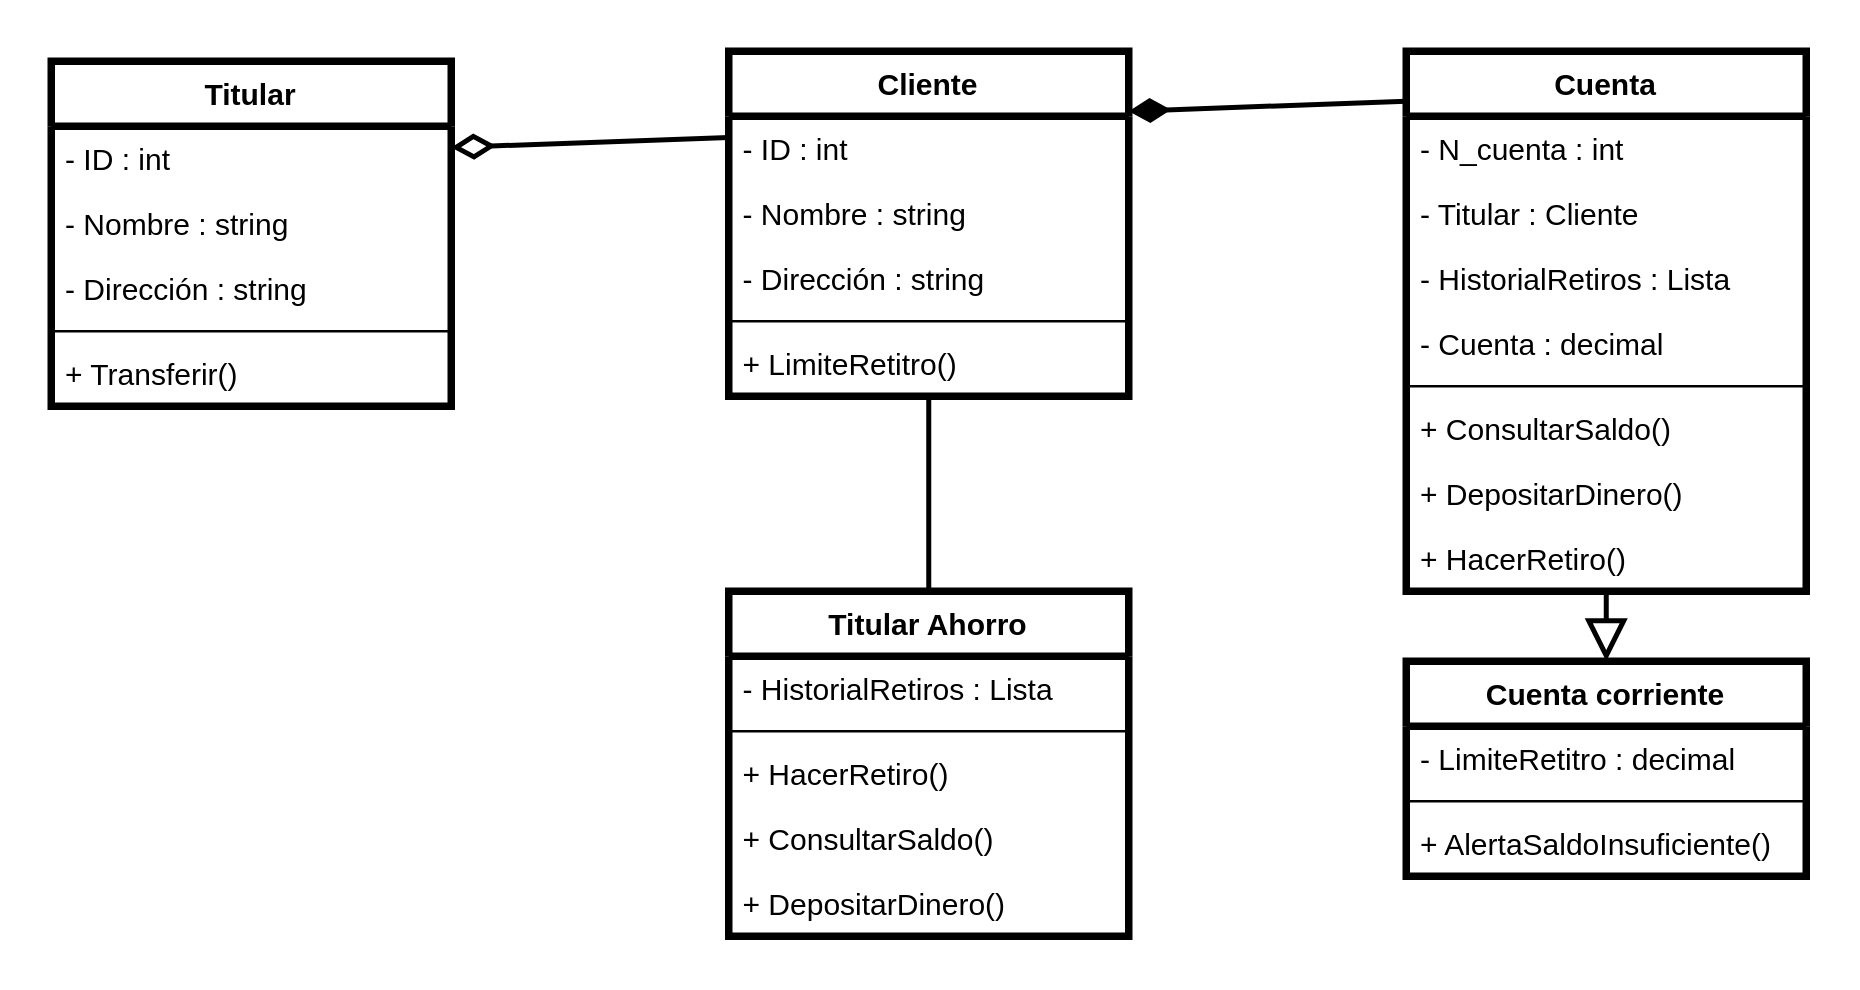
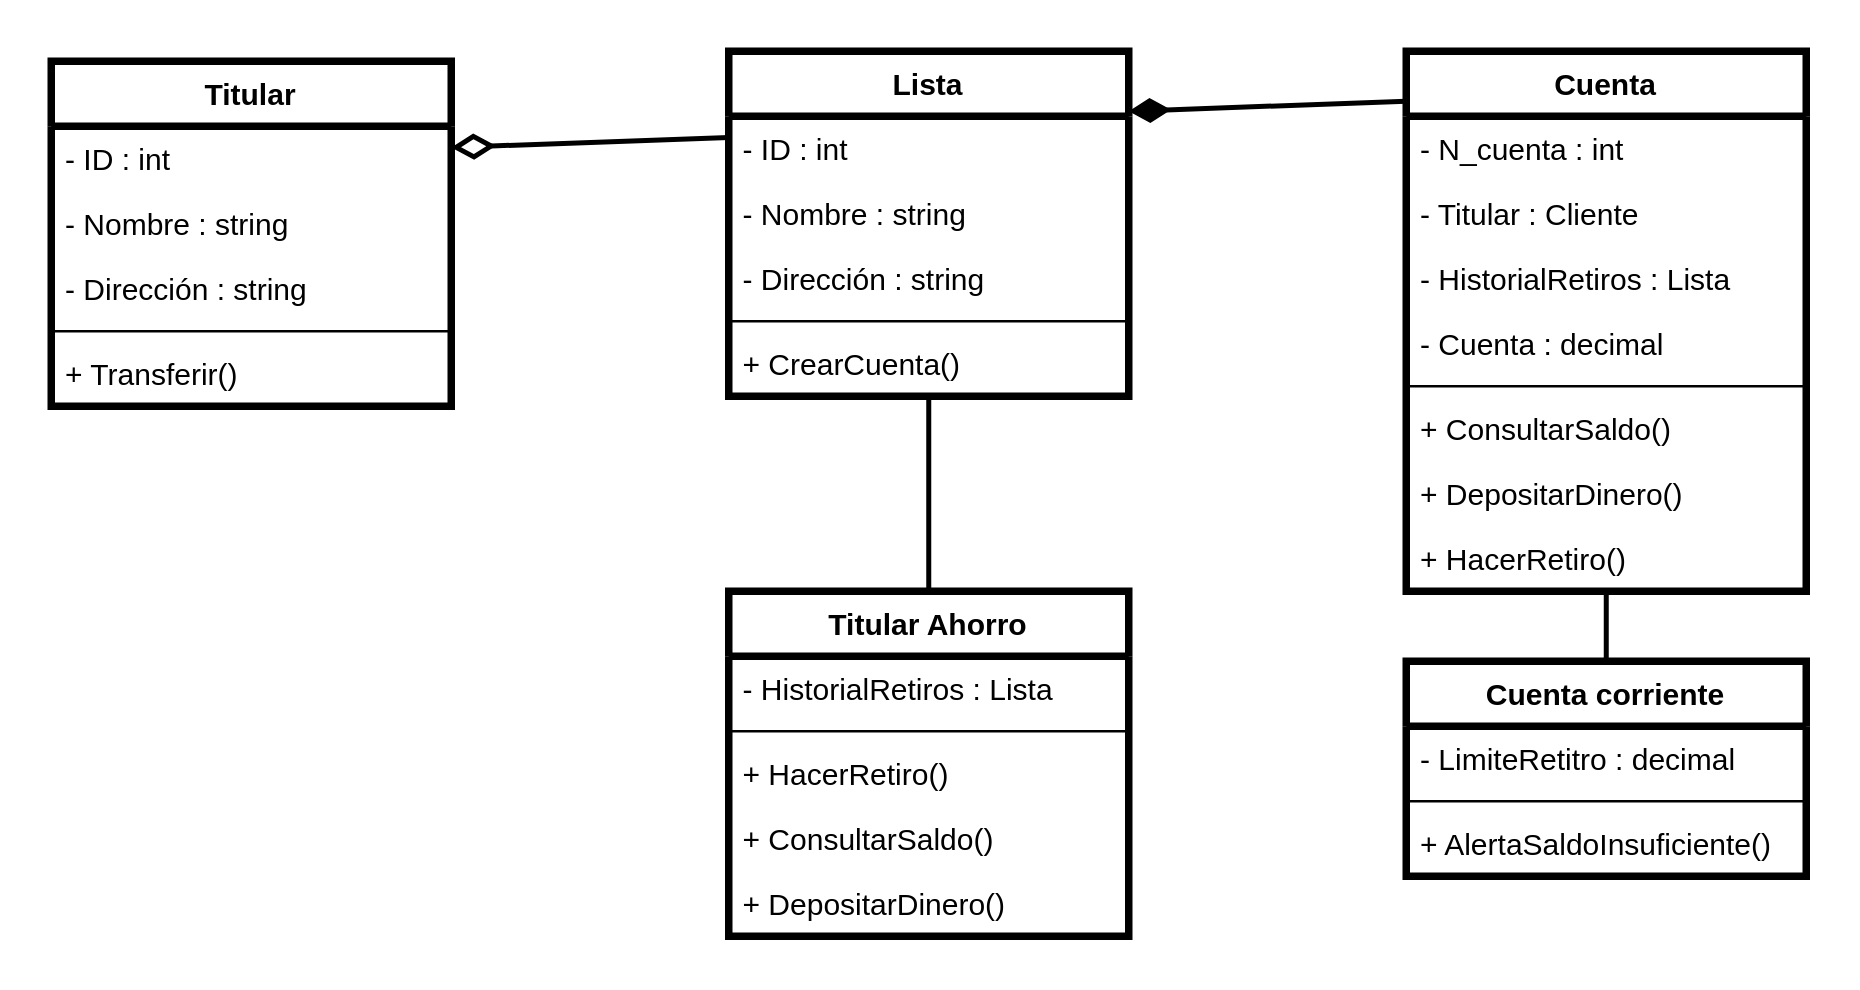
  <mxCell id="0" />
  <mxCell id="1" parent="0" />
  <mxCell id="2" value="Titular" style="swimlane;fontStyle=1;align=center;verticalAlign=top;childLayout=stackLayout;horizontal=1;startSize=26;horizontalStack=0;resizeParent=1;resizeParentMax=0;resizeLast=0;collapsible=1;marginBottom=0;strokeWidth=3;" vertex="1" parent="1"><mxGeometry x="20" y="24" width="160" height="138" as="geometry" /></mxCell>
  <mxCell id="3" value="- ID : int" style="text;strokeColor=none;fillColor=none;align=left;verticalAlign=top;spacingLeft=4;spacingRight=4;overflow=hidden;rotatable=0;points=[[0,0.5],[1,0.5]];portConstraint=eastwest;strokeWidth=3;" vertex="1" parent="2"><mxGeometry y="26" width="160" height="26" as="geometry" /></mxCell>
  <mxCell id="4" value="- Nombre : string" style="text;strokeColor=none;fillColor=none;align=left;verticalAlign=top;spacingLeft=4;spacingRight=4;overflow=hidden;rotatable=0;points=[[0,0.5],[1,0.5]];portConstraint=eastwest;strokeWidth=3;" vertex="1" parent="2"><mxGeometry y="52" width="160" height="26" as="geometry" /></mxCell>
  <mxCell id="5" value="- Dirección : string" style="text;strokeColor=none;fillColor=none;align=left;verticalAlign=top;spacingLeft=4;spacingRight=4;overflow=hidden;rotatable=0;points=[[0,0.5],[1,0.5]];portConstraint=eastwest;strokeWidth=3;" vertex="1" parent="2"><mxGeometry y="78" width="160" height="26" as="geometry" /></mxCell>
  <mxCell id="6" value="" style="line;strokeWidth=1;fillColor=none;align=left;verticalAlign=middle;spacingTop=-1;spacingLeft=3;spacingRight=3;rotatable=0;labelPosition=right;points=[];portConstraint=eastwest;strokeColor=inherit;" vertex="1" parent="2"><mxGeometry y="104" width="160" height="8" as="geometry" /></mxCell>
  <mxCell id="7" value="+ Transferir()" style="text;strokeColor=none;fillColor=none;align=left;verticalAlign=top;spacingLeft=4;spacingRight=4;overflow=hidden;rotatable=0;points=[[0,0.5],[1,0.5]];portConstraint=eastwest;strokeWidth=3;" vertex="1" parent="2"><mxGeometry y="112" width="160" height="26" as="geometry" /></mxCell>
- <mxCell id="8" value="Cliente" style="swimlane;fontStyle=1;align=center;verticalAlign=top;childLayout=stackLayout;horizontal=1;startSize=26;horizontalStack=0;resizeParent=1;resizeParentMax=0;resizeLast=0;collapsible=1;marginBottom=0;strokeWidth=3;" vertex="1" parent="1"><mxGeometry x="291" y="20" width="160" height="138" as="geometry" /></mxCell>
+ <mxCell id="8" value="Lista" style="swimlane;fontStyle=1;align=center;verticalAlign=top;childLayout=stackLayout;horizontal=1;startSize=26;horizontalStack=0;resizeParent=1;resizeParentMax=0;resizeLast=0;collapsible=1;marginBottom=0;strokeWidth=3;" vertex="1" parent="1"><mxGeometry x="291" y="20" width="160" height="138" as="geometry" /></mxCell>
  <mxCell id="9" value="- ID : int" style="text;strokeColor=none;fillColor=none;align=left;verticalAlign=top;spacingLeft=4;spacingRight=4;overflow=hidden;rotatable=0;points=[[0,0.5],[1,0.5]];portConstraint=eastwest;strokeWidth=3;" vertex="1" parent="8"><mxGeometry y="26" width="160" height="26" as="geometry" /></mxCell>
  <mxCell id="10" value="- Nombre : string" style="text;strokeColor=none;fillColor=none;align=left;verticalAlign=top;spacingLeft=4;spacingRight=4;overflow=hidden;rotatable=0;points=[[0,0.5],[1,0.5]];portConstraint=eastwest;strokeWidth=3;" vertex="1" parent="8"><mxGeometry y="52" width="160" height="26" as="geometry" /></mxCell>
  <mxCell id="11" value="- Dirección : string" style="text;strokeColor=none;fillColor=none;align=left;verticalAlign=top;spacingLeft=4;spacingRight=4;overflow=hidden;rotatable=0;points=[[0,0.5],[1,0.5]];portConstraint=eastwest;strokeWidth=3;" vertex="1" parent="8"><mxGeometry y="78" width="160" height="26" as="geometry" /></mxCell>
  <mxCell id="12" value="" style="line;strokeWidth=1;fillColor=none;align=left;verticalAlign=middle;spacingTop=-1;spacingLeft=3;spacingRight=3;rotatable=0;labelPosition=right;points=[];portConstraint=eastwest;strokeColor=inherit;" vertex="1" parent="8"><mxGeometry y="104" width="160" height="8" as="geometry" /></mxCell>
- <mxCell id="13" value="+ LimiteRetitro()" style="text;strokeColor=none;fillColor=none;align=left;verticalAlign=top;spacingLeft=4;spacingRight=4;overflow=hidden;rotatable=0;points=[[0,0.5],[1,0.5]];portConstraint=eastwest;strokeWidth=3;" vertex="1" parent="8"><mxGeometry y="112" width="160" height="26" as="geometry" /></mxCell>
+ <mxCell id="13" value="+ CrearCuenta()" style="text;strokeColor=none;fillColor=none;align=left;verticalAlign=top;spacingLeft=4;spacingRight=4;overflow=hidden;rotatable=0;points=[[0,0.5],[1,0.5]];portConstraint=eastwest;strokeWidth=3;" vertex="1" parent="8"><mxGeometry y="112" width="160" height="26" as="geometry" /></mxCell>
  <mxCell id="14" value="Titular Ahorro" style="swimlane;fontStyle=1;align=center;verticalAlign=top;childLayout=stackLayout;horizontal=1;startSize=26;horizontalStack=0;resizeParent=1;resizeParentMax=0;resizeLast=0;collapsible=1;marginBottom=0;strokeWidth=3;" vertex="1" parent="1"><mxGeometry x="291" y="236" width="160" height="138" as="geometry" /></mxCell>
  <mxCell id="15" value="- HistorialRetiros : Lista" style="text;strokeColor=none;fillColor=none;align=left;verticalAlign=top;spacingLeft=4;spacingRight=4;overflow=hidden;rotatable=0;points=[[0,0.5],[1,0.5]];portConstraint=eastwest;strokeWidth=3;" vertex="1" parent="14"><mxGeometry y="26" width="160" height="26" as="geometry" /></mxCell>
  <mxCell id="16" value="" style="line;strokeWidth=1;fillColor=none;align=left;verticalAlign=middle;spacingTop=-1;spacingLeft=3;spacingRight=3;rotatable=0;labelPosition=right;points=[];portConstraint=eastwest;strokeColor=inherit;" vertex="1" parent="14"><mxGeometry y="52" width="160" height="8" as="geometry" /></mxCell>
  <mxCell id="17" value="+ HacerRetiro()" style="text;strokeColor=none;fillColor=none;align=left;verticalAlign=top;spacingLeft=4;spacingRight=4;overflow=hidden;rotatable=0;points=[[0,0.5],[1,0.5]];portConstraint=eastwest;strokeWidth=3;" vertex="1" parent="14"><mxGeometry y="60" width="160" height="26" as="geometry" /></mxCell>
  <mxCell id="18" value="+ ConsultarSaldo()" style="text;strokeColor=none;fillColor=none;align=left;verticalAlign=top;spacingLeft=4;spacingRight=4;overflow=hidden;rotatable=0;points=[[0,0.5],[1,0.5]];portConstraint=eastwest;strokeWidth=3;" vertex="1" parent="14"><mxGeometry y="86" width="160" height="26" as="geometry" /></mxCell>
  <mxCell id="19" value="+ DepositarDinero()" style="text;strokeColor=none;fillColor=none;align=left;verticalAlign=top;spacingLeft=4;spacingRight=4;overflow=hidden;rotatable=0;points=[[0,0.5],[1,0.5]];portConstraint=eastwest;strokeWidth=3;" vertex="1" parent="14"><mxGeometry y="112" width="160" height="26" as="geometry" /></mxCell>
  <mxCell id="20" value="Cuenta" style="swimlane;fontStyle=1;align=center;verticalAlign=top;childLayout=stackLayout;horizontal=1;startSize=26;horizontalStack=0;resizeParent=1;resizeParentMax=0;resizeLast=0;collapsible=1;marginBottom=0;strokeWidth=3;" vertex="1" parent="1"><mxGeometry x="562" y="20" width="160" height="216" as="geometry" /></mxCell>
  <mxCell id="21" value="- N_cuenta : int" style="text;strokeColor=none;fillColor=none;align=left;verticalAlign=top;spacingLeft=4;spacingRight=4;overflow=hidden;rotatable=0;points=[[0,0.5],[1,0.5]];portConstraint=eastwest;strokeWidth=3;" vertex="1" parent="20"><mxGeometry y="26" width="160" height="26" as="geometry" /></mxCell>
  <mxCell id="22" value="- Titular : Cliente" style="text;strokeColor=none;fillColor=none;align=left;verticalAlign=top;spacingLeft=4;spacingRight=4;overflow=hidden;rotatable=0;points=[[0,0.5],[1,0.5]];portConstraint=eastwest;strokeWidth=3;" vertex="1" parent="20"><mxGeometry y="52" width="160" height="26" as="geometry" /></mxCell>
  <mxCell id="23" value="- HistorialRetiros : Lista" style="text;strokeColor=none;fillColor=none;align=left;verticalAlign=top;spacingLeft=4;spacingRight=4;overflow=hidden;rotatable=0;points=[[0,0.5],[1,0.5]];portConstraint=eastwest;strokeWidth=3;" vertex="1" parent="20"><mxGeometry y="78" width="160" height="26" as="geometry" /></mxCell>
  <mxCell id="24" value="- Cuenta : decimal" style="text;strokeColor=none;fillColor=none;align=left;verticalAlign=top;spacingLeft=4;spacingRight=4;overflow=hidden;rotatable=0;points=[[0,0.5],[1,0.5]];portConstraint=eastwest;strokeWidth=3;" vertex="1" parent="20"><mxGeometry y="104" width="160" height="26" as="geometry" /></mxCell>
  <mxCell id="25" value="" style="line;strokeWidth=1;fillColor=none;align=left;verticalAlign=middle;spacingTop=-1;spacingLeft=3;spacingRight=3;rotatable=0;labelPosition=right;points=[];portConstraint=eastwest;strokeColor=inherit;" vertex="1" parent="20"><mxGeometry y="130" width="160" height="8" as="geometry" /></mxCell>
  <mxCell id="26" value="+ ConsultarSaldo()" style="text;strokeColor=none;fillColor=none;align=left;verticalAlign=top;spacingLeft=4;spacingRight=4;overflow=hidden;rotatable=0;points=[[0,0.5],[1,0.5]];portConstraint=eastwest;strokeWidth=3;" vertex="1" parent="20"><mxGeometry y="138" width="160" height="26" as="geometry" /></mxCell>
  <mxCell id="27" value="+ DepositarDinero()" style="text;strokeColor=none;fillColor=none;align=left;verticalAlign=top;spacingLeft=4;spacingRight=4;overflow=hidden;rotatable=0;points=[[0,0.5],[1,0.5]];portConstraint=eastwest;strokeWidth=3;" vertex="1" parent="20"><mxGeometry y="164" width="160" height="26" as="geometry" /></mxCell>
  <mxCell id="28" value="+ HacerRetiro()" style="text;strokeColor=none;fillColor=none;align=left;verticalAlign=top;spacingLeft=4;spacingRight=4;overflow=hidden;rotatable=0;points=[[0,0.5],[1,0.5]];portConstraint=eastwest;strokeWidth=3;" vertex="1" parent="20"><mxGeometry y="190" width="160" height="26" as="geometry" /></mxCell>
  <mxCell id="29" value="Cuenta corriente" style="swimlane;fontStyle=1;align=center;verticalAlign=top;childLayout=stackLayout;horizontal=1;startSize=26;horizontalStack=0;resizeParent=1;resizeParentMax=0;resizeLast=0;collapsible=1;marginBottom=0;strokeWidth=3;" vertex="1" parent="1"><mxGeometry x="562" y="264" width="160" height="86" as="geometry" /></mxCell>
  <mxCell id="30" value="- LimiteRetitro : decimal" style="text;strokeColor=none;fillColor=none;align=left;verticalAlign=top;spacingLeft=4;spacingRight=4;overflow=hidden;rotatable=0;points=[[0,0.5],[1,0.5]];portConstraint=eastwest;strokeWidth=3;" vertex="1" parent="29"><mxGeometry y="26" width="160" height="26" as="geometry" /></mxCell>
  <mxCell id="31" value="" style="line;strokeWidth=1;fillColor=none;align=left;verticalAlign=middle;spacingTop=-1;spacingLeft=3;spacingRight=3;rotatable=0;labelPosition=right;points=[];portConstraint=eastwest;strokeColor=inherit;" vertex="1" parent="29"><mxGeometry y="52" width="160" height="8" as="geometry" /></mxCell>
  <mxCell id="32" value="+ AlertaSaldoInsuficiente()" style="text;strokeColor=none;fillColor=none;align=left;verticalAlign=top;spacingLeft=4;spacingRight=4;overflow=hidden;rotatable=0;points=[[0,0.5],[1,0.5]];portConstraint=eastwest;strokeWidth=3;" vertex="1" parent="29"><mxGeometry y="60" width="160" height="26" as="geometry" /></mxCell>
  <mxCell id="33" value="" style="endArrow=diamondThin;endFill=0;endSize=12;html=1;strokeWidth=2;exitX=0;exitY=0.25;exitDx=0;exitDy=0;entryX=1;entryY=0.25;entryDx=0;entryDy=0;" edge="1" parent="1" source="8" target="2"><mxGeometry width="160" relative="1" as="geometry"><mxPoint x="63" y="211" as="sourcePoint" /><mxPoint x="223" y="211" as="targetPoint" /></mxGeometry></mxCell>
  <mxCell id="34" value="" style="endArrow=diamondThin;endFill=1;endSize=11;html=1;strokeWidth=2;exitX=0;exitY=0.25;exitDx=0;exitDy=0;entryX=1;entryY=0.25;entryDx=0;entryDy=0;" edge="1" parent="1"><mxGeometry width="160" relative="1" as="geometry"><mxPoint x="562" y="40" as="sourcePoint" /><mxPoint x="451" y="44" as="targetPoint" /></mxGeometry></mxCell>
- <mxCell id="35" value="" style="endArrow=block;endFill=0;endSize=12;html=1;strokeWidth=2;exitX=0.5;exitY=1;exitDx=0;exitDy=0;entryX=0.5;entryY=0;entryDx=0;entryDy=0;" edge="1" parent="1" source="20" target="29"><mxGeometry width="160" relative="1" as="geometry"><mxPoint x="622" y="133" as="sourcePoint" /><mxPoint x="782" y="133" as="targetPoint" /></mxGeometry></mxCell>
+ <mxCell id="35" value="" style="endArrow=none;endFill=0;endSize=12;html=1;strokeWidth=2;exitX=0.5;exitY=1;exitDx=0;exitDy=0;entryX=0.5;entryY=0;entryDx=0;entryDy=0;" edge="1" parent="1" source="20" target="29"><mxGeometry width="160" relative="1" as="geometry"><mxPoint x="622" y="133" as="sourcePoint" /><mxPoint x="782" y="133" as="targetPoint" /></mxGeometry></mxCell>
  <mxCell id="36" value="" style="endArrow=none;endFill=0;endSize=12;html=1;strokeWidth=2;exitX=0.5;exitY=1;exitDx=0;exitDy=0;entryX=0.5;entryY=0;entryDx=0;entryDy=0;" edge="1" parent="1" source="8" target="14"><mxGeometry width="160" relative="1" as="geometry"><mxPoint x="373" y="141" as="sourcePoint" /><mxPoint x="533" y="141" as="targetPoint" /></mxGeometry></mxCell>
